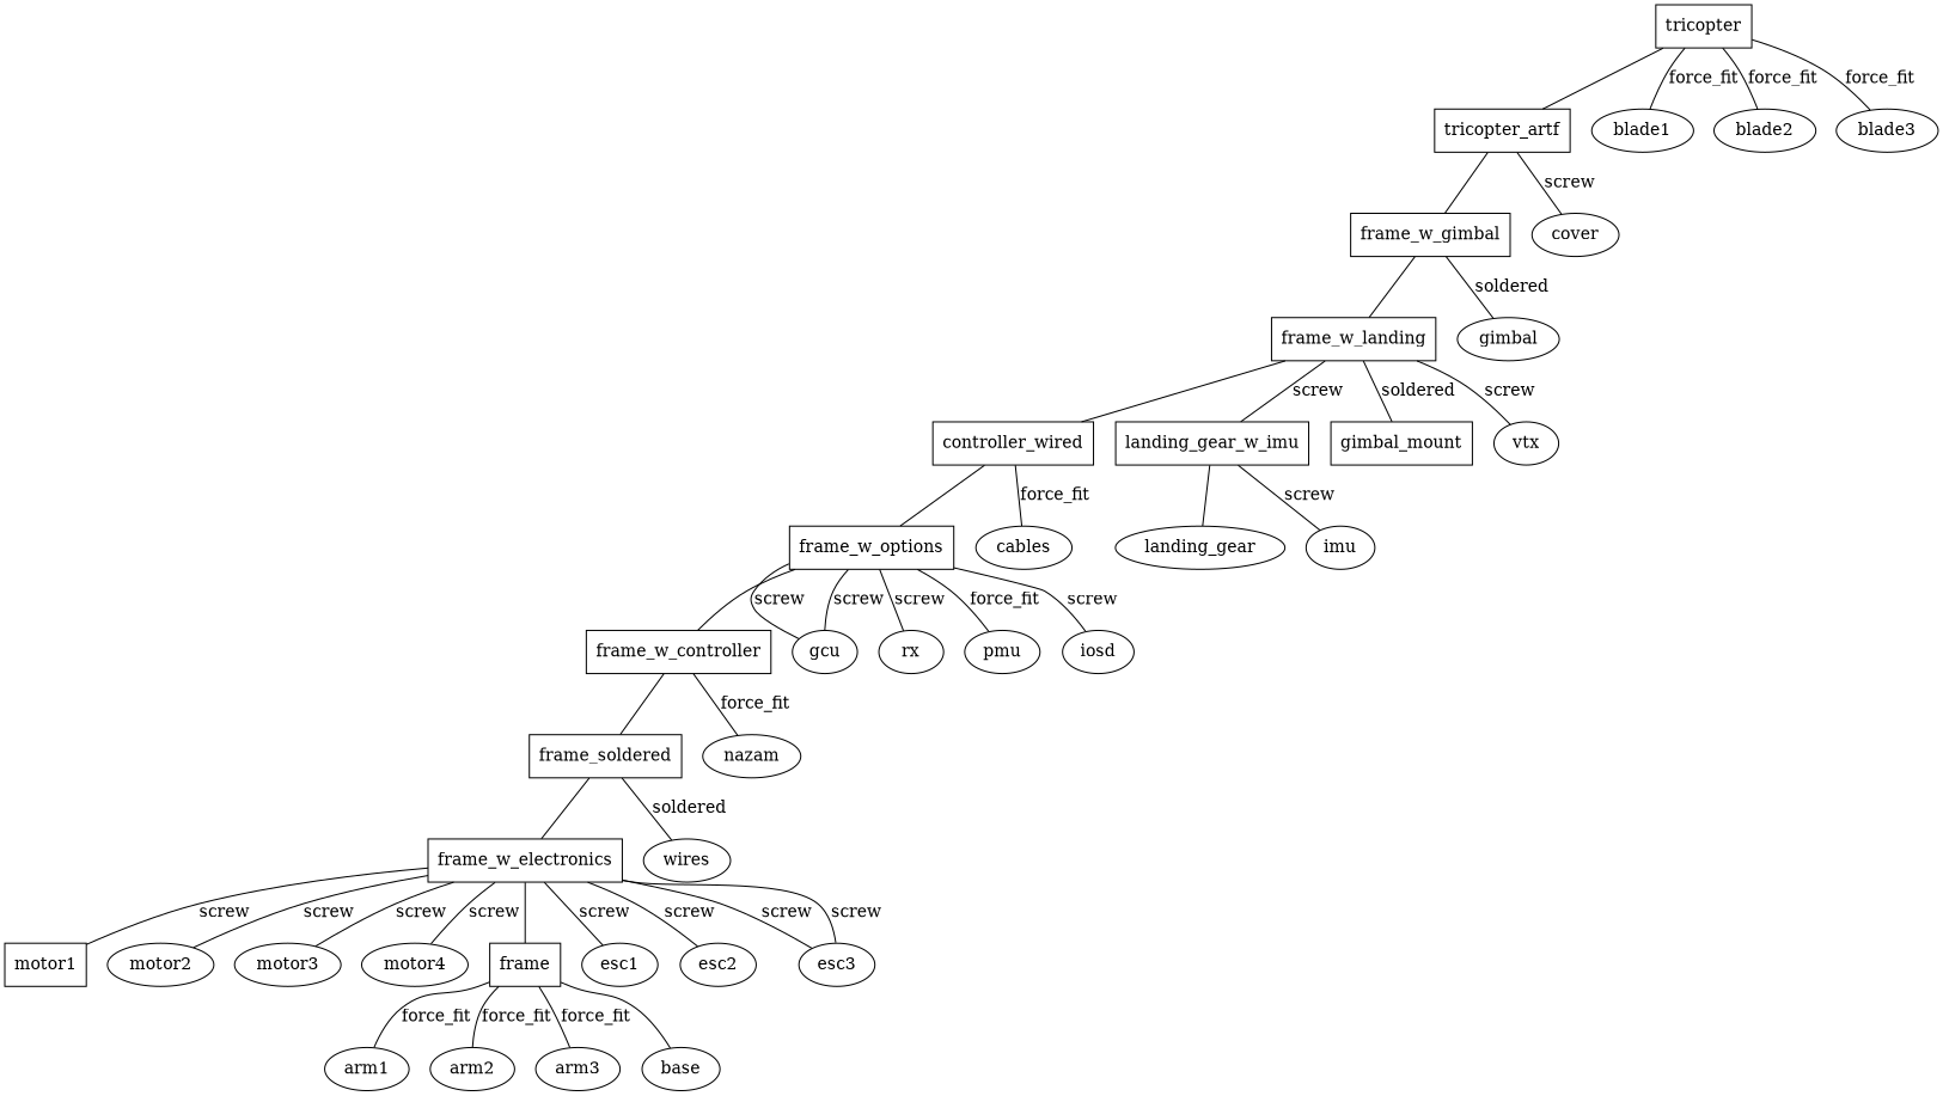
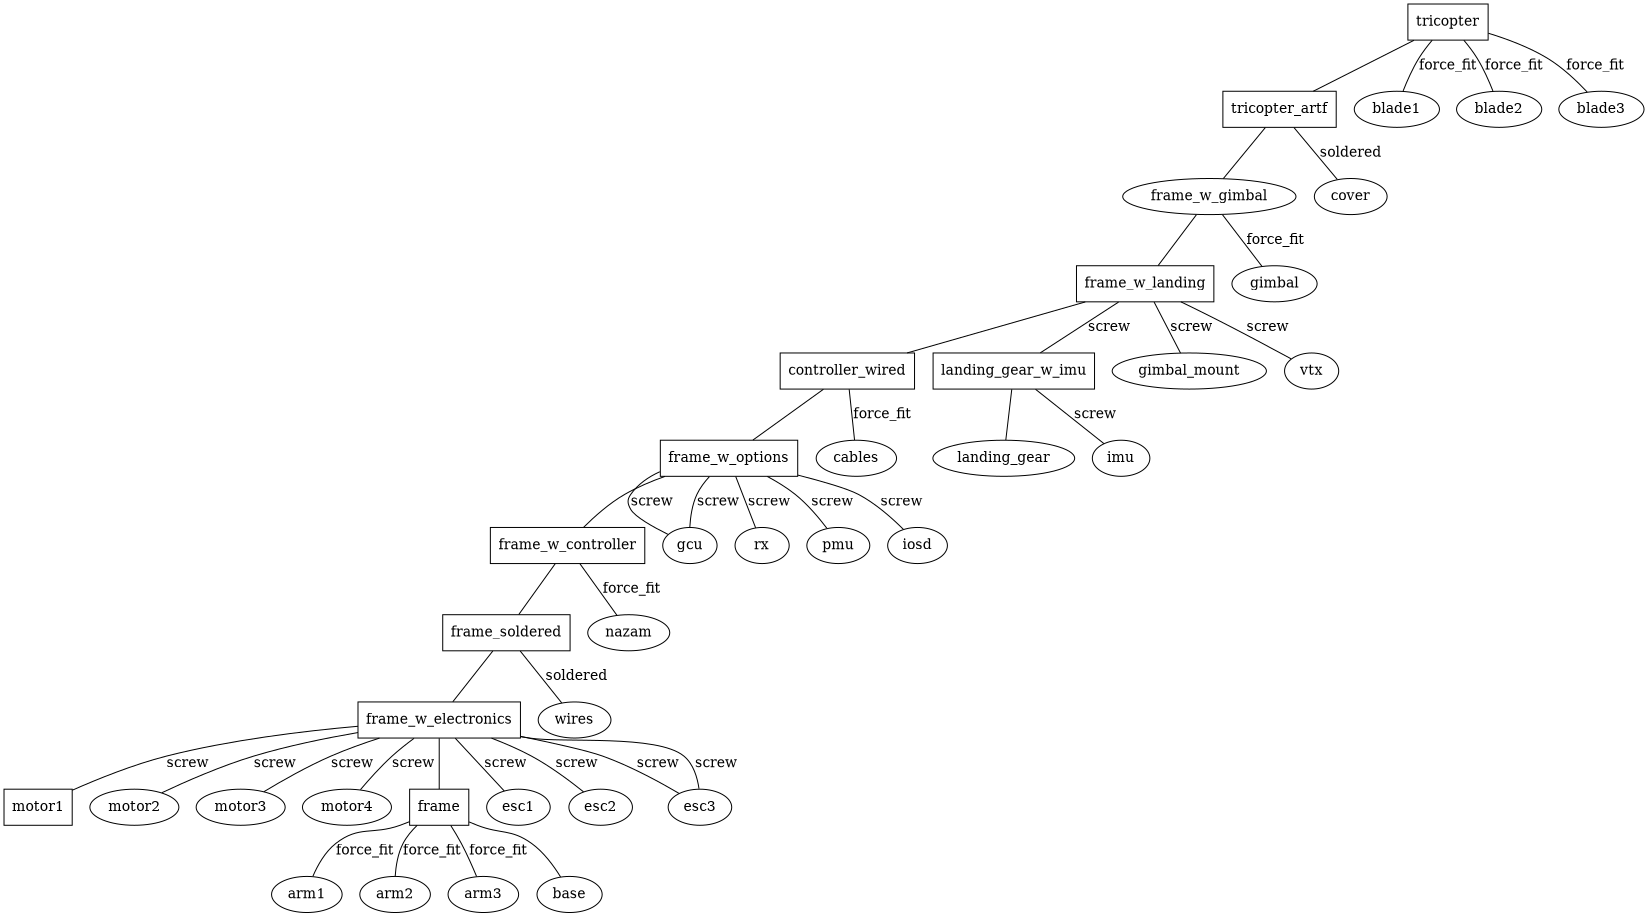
  graph {
    frame_w_electronics [shape=box]
    motor1 [shape=box]
    motor2
    motor3
    motor4
    frame [shape=box]
    esc1
    esc2
    esc3
    arm1
    arm2
    arm3
    base
    frame_soldered [shape=box]
    wires
    frame_w_controller [shape=box]
    nazam
    frame_w_options [shape=box]
    gcu
    rx
    pmu
    iosd
    n23 [label=controller_wired shape=box]
    cables
    landing_gear_w_imu [shape=box]
    landing_gear
    imu
    frame_w_landing [shape=box]
-   gimbal_mount [shape=box]
+   gimbal_mount
    vtx
-   frame_w_gimbal [shape=box]
+   frame_w_gimbal
    gimbal
    tricopter_artf [shape=box]
    cover
    tricopter [shape=box]
    blade1
    blade2
    blade3
    frame_w_electronics -- motor1 [label=screw]
    frame_w_electronics -- motor2 [label=screw]
    frame_w_electronics -- motor3 [label=screw]
    frame_w_electronics -- motor4 [label=screw]
    frame_w_electronics -- frame
    frame_w_electronics -- esc1 [label=screw]
    frame_w_electronics -- esc2 [label=screw]
    frame_w_electronics -- esc3 [label=screw]
    frame_w_electronics -- esc3 [label=screw]
    frame -- arm1 [label=force_fit]
    frame -- arm2 [label=force_fit]
    frame -- arm3 [label=force_fit]
    frame -- base
    frame_soldered -- frame_w_electronics
    frame_soldered -- wires [label=soldered]
    frame_w_controller -- frame_soldered
    frame_w_controller -- nazam [label=force_fit]
    frame_w_options -- frame_w_controller
    frame_w_options -- gcu [label=screw]
    frame_w_options -- gcu [label=screw]
    frame_w_options -- rx [label=screw]
-   frame_w_options -- pmu [label=force_fit]
+   frame_w_options -- pmu [label=screw]
    frame_w_options -- iosd [label=screw]
    n23 -- frame_w_options
    n23 -- cables [label=force_fit]
    landing_gear_w_imu -- landing_gear
    landing_gear_w_imu -- imu [label=screw]
    frame_w_landing -- n23
    frame_w_landing -- landing_gear_w_imu [label=screw]
-   frame_w_landing -- gimbal_mount [label=soldered]
+   frame_w_landing -- gimbal_mount [label=screw]
    frame_w_landing -- vtx [label=screw]
    frame_w_gimbal -- frame_w_landing
-   frame_w_gimbal -- gimbal [label=soldered]
+   frame_w_gimbal -- gimbal [label=force_fit]
    tricopter_artf -- frame_w_gimbal
-   tricopter_artf -- cover [label=screw]
+   tricopter_artf -- cover [label=soldered]
    tricopter -- tricopter_artf
    tricopter -- blade1 [label=force_fit]
    tricopter -- blade2 [label=force_fit]
    tricopter -- blade3 [label=force_fit]
  }
